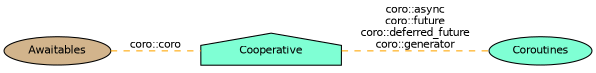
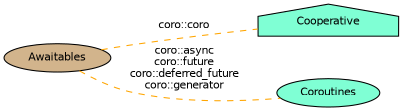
  digraph {
    rankdir=LR
    node [color=black fillcolor=aquamarine fontname=Helvetica fontsize=10 shape=ellipse style=filled]
    edge [color=orange dir=none fontname=Helvetica fontsize=10 labelfontname=Helvetica labelfontsize=10 shape=plaintext style=dashed]
    n1 [height=0.2 label=Cooperative shape=house width=0.4]
    n2 [height=0.2 label=Coroutines width=0.4]
    n3 [fillcolor=tan fontcolor=black height=0.2 label=Awaitables width=0.4]
    n3 -> n1 [label="coro::coro"]
-   n1 -> n2 [label="coro::async\ncoro::future\ncoro::deferred_future\ncoro::generator"]
+   n3 -> n2 [label="coro::async\ncoro::future\ncoro::deferred_future\ncoro::generator"]
  }
